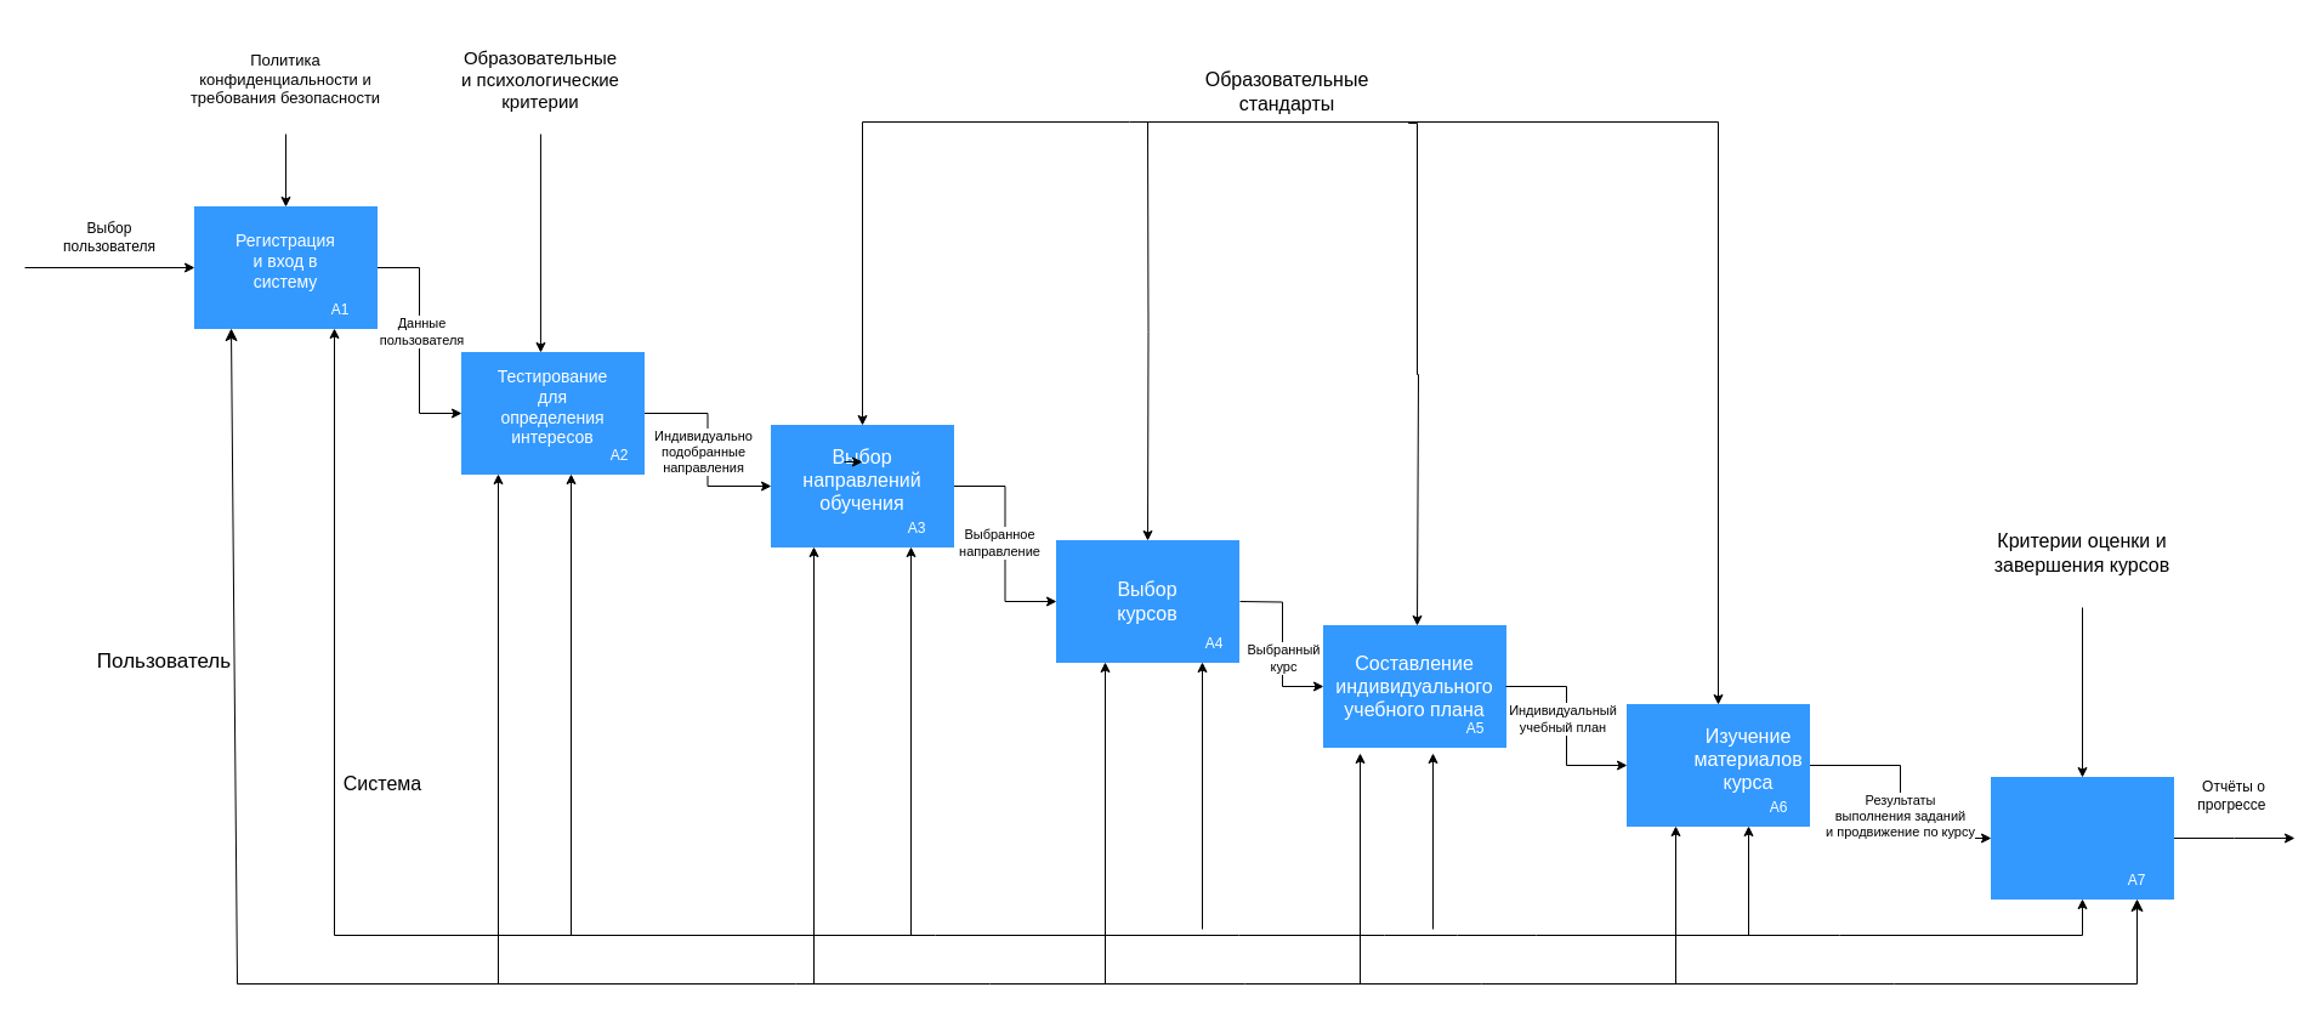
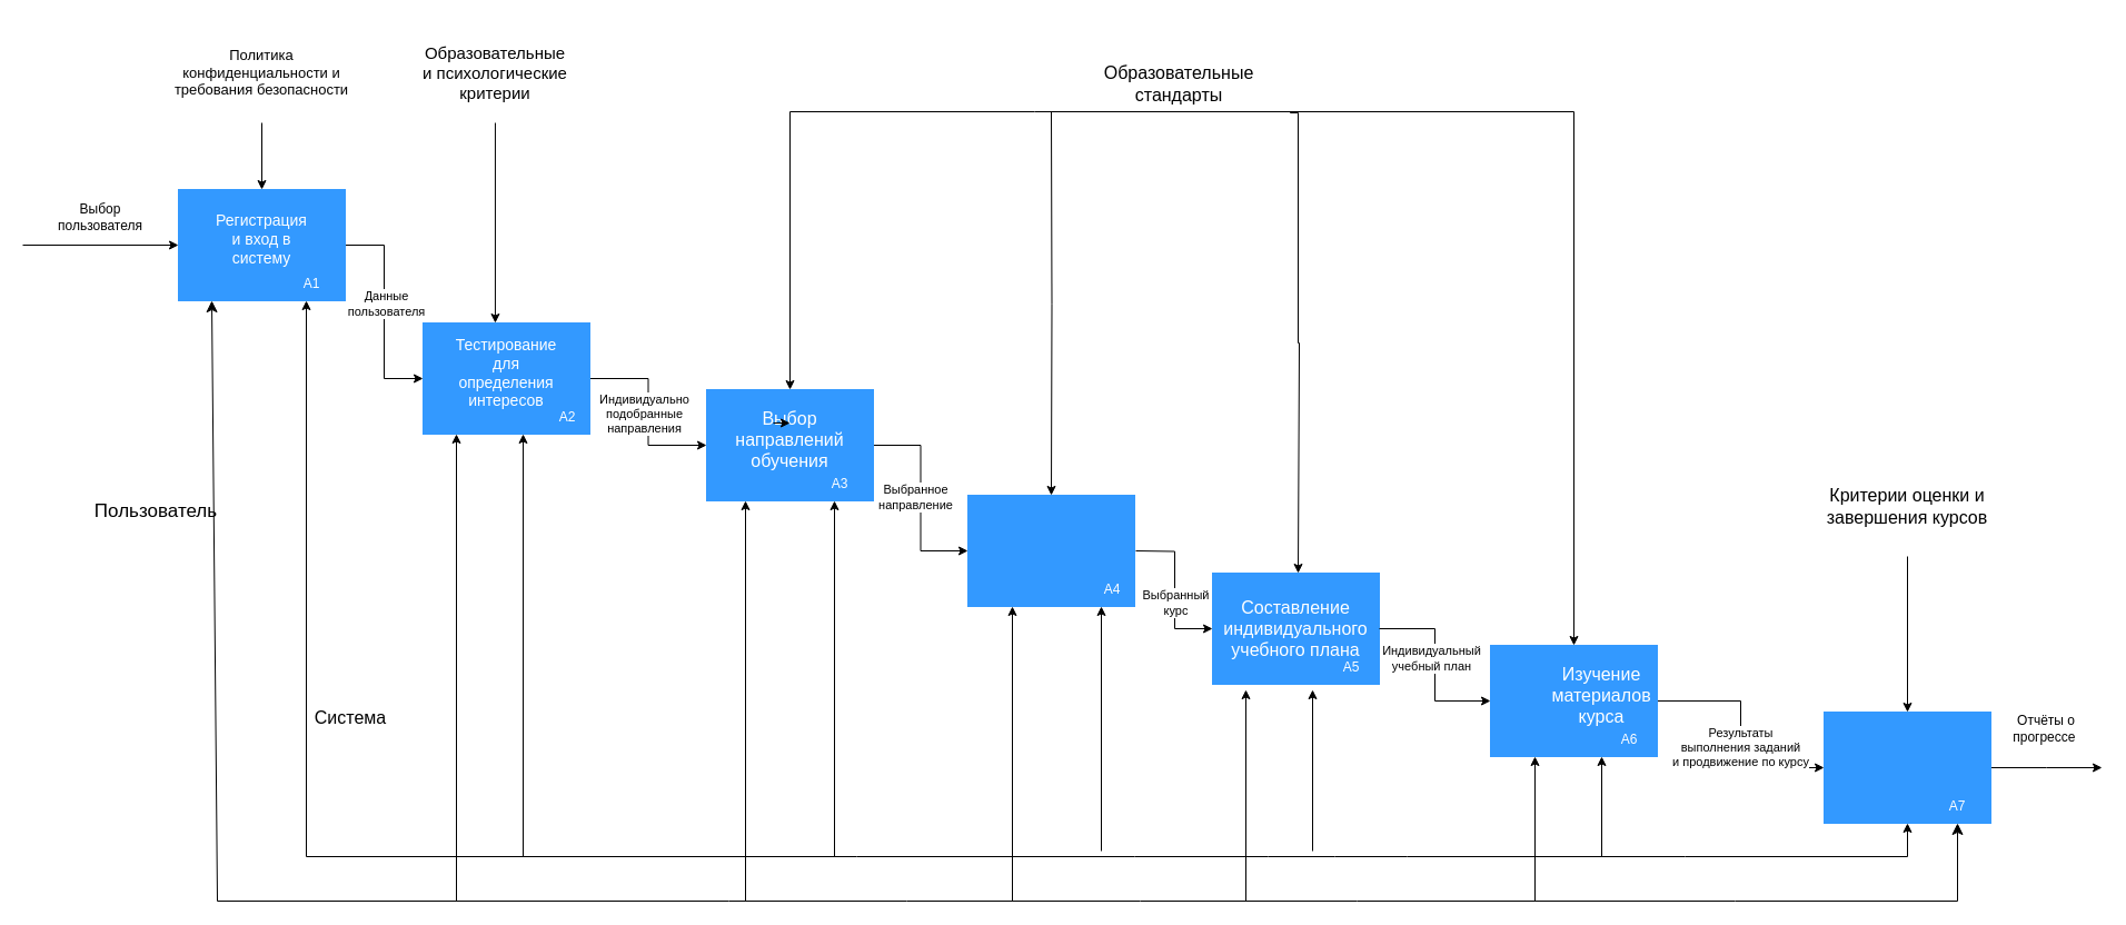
  <mxCell id="0" />
  <mxCell id="1" parent="0" />
  <mxCell id="2" style="edgeStyle=orthogonalEdgeStyle;rounded=0;orthogonalLoop=1;jettySize=auto;html=1;exitX=1;exitY=0.5;exitDx=0;exitDy=0;entryX=0;entryY=0.5;entryDx=0;entryDy=0;" parent="1" source="4" target="9" edge="1"><mxGeometry relative="1" as="geometry" /></mxCell>
  <mxCell id="3" value="Данные&lt;div&gt;пользователя&lt;/div&gt;" style="edgeLabel;html=1;align=center;verticalAlign=middle;resizable=0;points=[];" parent="2" vertex="1" connectable="0"><mxGeometry x="-0.086" y="1" relative="1" as="geometry"><mxPoint as="offset" /></mxGeometry></mxCell>
  <mxCell id="4" value="" style="rounded=0;whiteSpace=wrap;html=1;strokeColor=#3399FF;fillColor=#3399FF;" parent="1" vertex="1"><mxGeometry x="160" y="170" width="150" height="100" as="geometry" /></mxCell>
  <mxCell id="5" value="&lt;font color=&quot;#ffffff&quot;&gt;A1&lt;/font&gt;" style="text;html=1;align=center;verticalAlign=middle;whiteSpace=wrap;rounded=0;" parent="1" vertex="1"><mxGeometry x="250" y="240" width="60" height="30" as="geometry" /></mxCell>
  <mxCell id="6" value="&lt;font style=&quot;font-size: 14px;&quot; color=&quot;#ffffff&quot;&gt;Регистрация и вход в систему&lt;/font&gt;" style="text;html=1;align=center;verticalAlign=middle;whiteSpace=wrap;rounded=0;" parent="1" vertex="1"><mxGeometry x="205" y="200" width="60" height="30" as="geometry" /></mxCell>
  <mxCell id="7" style="edgeStyle=orthogonalEdgeStyle;rounded=0;orthogonalLoop=1;jettySize=auto;html=1;exitX=1;exitY=0.5;exitDx=0;exitDy=0;entryX=0;entryY=0.5;entryDx=0;entryDy=0;" parent="1" source="9" target="27" edge="1"><mxGeometry relative="1" as="geometry" /></mxCell>
  <mxCell id="8" value="Индивидуально&lt;div&gt;подобранные&lt;/div&gt;&lt;div&gt;направления&lt;/div&gt;" style="edgeLabel;html=1;align=center;verticalAlign=middle;resizable=0;points=[];" parent="7" vertex="1" connectable="0"><mxGeometry x="-0.093" y="-4" relative="1" as="geometry"><mxPoint y="9" as="offset" /></mxGeometry></mxCell>
  <mxCell id="9" value="" style="rounded=0;whiteSpace=wrap;html=1;strokeColor=#3399FF;fillColor=#3399FF;" parent="1" vertex="1"><mxGeometry x="380" y="290" width="150" height="100" as="geometry" /></mxCell>
  <mxCell id="10" value="&lt;font color=&quot;#ffffff&quot;&gt;A2&lt;/font&gt;" style="text;html=1;align=center;verticalAlign=middle;whiteSpace=wrap;rounded=0;" parent="1" vertex="1"><mxGeometry x="480" y="360" width="60" height="30" as="geometry" /></mxCell>
  <mxCell id="11" value="&lt;font style=&quot;font-size: 14px;&quot; color=&quot;#ffffff&quot;&gt;Тестирование&lt;/font&gt;&lt;div style=&quot;font-size: 14px;&quot;&gt;&lt;font style=&quot;font-size: 14px;&quot; color=&quot;#ffffff&quot;&gt;для определения интересов&lt;/font&gt;&lt;/div&gt;" style="text;html=1;align=center;verticalAlign=middle;whiteSpace=wrap;rounded=0;" parent="1" vertex="1"><mxGeometry x="425" y="320" width="60" height="30" as="geometry" /></mxCell>
  <mxCell id="12" style="edgeStyle=orthogonalEdgeStyle;rounded=0;orthogonalLoop=1;jettySize=auto;html=1;exitX=1;exitY=0.5;exitDx=0;exitDy=0;entryX=0;entryY=0.5;entryDx=0;entryDy=0;" parent="1" target="57" edge="1"><mxGeometry relative="1" as="geometry"><mxPoint x="1021" y="495" as="sourcePoint" /><mxPoint x="1101" y="570" as="targetPoint" /></mxGeometry></mxCell>
  <mxCell id="13" value="Выбранный&lt;div&gt;курс&lt;/div&gt;" style="edgeLabel;html=1;align=center;verticalAlign=middle;resizable=0;points=[];" parent="12" vertex="1" connectable="0"><mxGeometry x="-0.236" y="1" relative="1" as="geometry"><mxPoint x="-1" y="28" as="offset" /></mxGeometry></mxCell>
  <mxCell id="14" value="" style="rounded=0;whiteSpace=wrap;html=1;strokeColor=#3399FF;fillColor=#3399FF;" parent="1" vertex="1"><mxGeometry x="870" y="445" width="150" height="100" as="geometry" /></mxCell>
  <mxCell id="15" value="&lt;font color=&quot;#ffffff&quot;&gt;A4&lt;/font&gt;" style="text;html=1;align=center;verticalAlign=middle;whiteSpace=wrap;rounded=0;" parent="1" vertex="1"><mxGeometry x="970" y="515" width="60" height="30" as="geometry" /></mxCell>
- <mxCell id="16" value="&lt;span style=&quot;color: rgb(255, 255, 255);&quot;&gt;&lt;font style=&quot;font-size: 16px;&quot;&gt;Выбор курсов&lt;/font&gt;&lt;/span&gt;" style="text;html=1;align=center;verticalAlign=middle;whiteSpace=wrap;rounded=0;" parent="1" vertex="1"><mxGeometry x="915" y="480" width="60" height="30" as="geometry" /></mxCell>
  <mxCell id="17" style="edgeStyle=orthogonalEdgeStyle;rounded=0;orthogonalLoop=1;jettySize=auto;html=1;exitX=1;exitY=0.5;exitDx=0;exitDy=0;" parent="1" source="53" target="20" edge="1"><mxGeometry relative="1" as="geometry" /></mxCell>
  <mxCell id="18" value="Результаты&lt;div&gt;выполнения заданий&lt;/div&gt;&lt;div&gt;и продвижение по курсу&lt;/div&gt;" style="edgeLabel;html=1;align=center;verticalAlign=middle;resizable=0;points=[];" parent="17" vertex="1" connectable="0"><mxGeometry x="-0.295" y="-1" relative="1" as="geometry"><mxPoint y="40" as="offset" /></mxGeometry></mxCell>
  <mxCell id="19" style="edgeStyle=orthogonalEdgeStyle;rounded=0;orthogonalLoop=1;jettySize=auto;html=1;" parent="1" source="20" edge="1"><mxGeometry relative="1" as="geometry"><mxPoint x="1890" y="690" as="targetPoint" /></mxGeometry></mxCell>
  <mxCell id="20" value="" style="rounded=0;whiteSpace=wrap;html=1;strokeColor=#3399FF;fillColor=#3399FF;" parent="1" vertex="1"><mxGeometry x="1640" y="640" width="150" height="100" as="geometry" /></mxCell>
  <mxCell id="21" value="&lt;font color=&quot;#ffffff&quot;&gt;A7&lt;/font&gt;" style="text;html=1;align=center;verticalAlign=middle;whiteSpace=wrap;rounded=0;" parent="1" vertex="1"><mxGeometry x="1730" y="710" width="60" height="30" as="geometry" /></mxCell>
  <mxCell id="22" style="edgeStyle=orthogonalEdgeStyle;rounded=0;orthogonalLoop=1;jettySize=auto;html=1;entryX=0.5;entryY=0;entryDx=0;entryDy=0;" parent="1" source="23" target="4" edge="1"><mxGeometry relative="1" as="geometry" /></mxCell>
  <mxCell id="23" value="&lt;font style=&quot;font-size: 13px;&quot;&gt;Политика конфиденциальности и требования безопасности&lt;/font&gt;" style="text;html=1;align=center;verticalAlign=middle;whiteSpace=wrap;rounded=0;" parent="1" vertex="1"><mxGeometry x="150" y="20" width="170" height="90" as="geometry" /></mxCell>
  <mxCell id="24" value="Выбор&lt;div&gt;пользователя&lt;/div&gt;" style="text;html=1;align=center;verticalAlign=middle;whiteSpace=wrap;rounded=0;" parent="1" vertex="1"><mxGeometry y="180" width="60" height="30" as="geometry" x="60" /></mxCell>
  <mxCell id="25" style="edgeStyle=orthogonalEdgeStyle;rounded=0;orthogonalLoop=1;jettySize=auto;html=1;exitX=1;exitY=0.5;exitDx=0;exitDy=0;" parent="1" source="27" target="14" edge="1"><mxGeometry relative="1" as="geometry" /></mxCell>
  <mxCell id="26" value="Выбранное&lt;div&gt;направление&lt;/div&gt;" style="edgeLabel;html=1;align=center;verticalAlign=middle;resizable=0;points=[];" parent="25" vertex="1" connectable="0"><mxGeometry x="-0.009" y="-5" relative="1" as="geometry"><mxPoint as="offset" /></mxGeometry></mxCell>
  <mxCell id="27" value="" style="rounded=0;whiteSpace=wrap;html=1;strokeColor=#3399FF;fillColor=#3399FF;" parent="1" vertex="1"><mxGeometry x="635" y="350" width="150" height="100" as="geometry" /></mxCell>
  <mxCell id="28" value="&lt;font color=&quot;#ffffff&quot;&gt;A3&lt;/font&gt;" style="text;html=1;align=center;verticalAlign=middle;whiteSpace=wrap;rounded=0;" parent="1" vertex="1"><mxGeometry x="725" y="420" width="60" height="30" as="geometry" /></mxCell>
  <mxCell id="29" value="&lt;font style=&quot;font-size: 16px;&quot; color=&quot;#ffffff&quot;&gt;Выбор направлений обучения&lt;/font&gt;" style="text;html=1;align=center;verticalAlign=middle;whiteSpace=wrap;rounded=0;" parent="1" vertex="1"><mxGeometry x="680" y="380" width="60" height="30" as="geometry" /></mxCell>
  <mxCell id="30" value="" style="edgeStyle=none;orthogonalLoop=1;jettySize=auto;html=1;endArrow=classic;startArrow=classic;endSize=8;startSize=8;rounded=0;exitX=0.5;exitY=1;exitDx=0;exitDy=0;entryX=0.5;entryY=1;entryDx=0;entryDy=0;" parent="1" target="21" edge="1"><mxGeometry width="100" relative="1" as="geometry"><mxPoint x="190" y="270" as="sourcePoint" /><mxPoint x="1320" y="770" as="targetPoint" /><Array as="points"><mxPoint x="195" y="810" /><mxPoint x="655" y="810" /><mxPoint x="815" y="810" /><mxPoint x="1025" y="810" /><mxPoint x="1220" y="810" /><mxPoint x="1560" y="810" /><mxPoint x="1760" y="810" /></Array></mxGeometry></mxCell>
  <mxCell id="31" value="" style="endArrow=classic;startArrow=classic;html=1;rounded=0;exitX=0.5;exitY=1;exitDx=0;exitDy=0;" parent="1" source="20" edge="1"><mxGeometry width="50" height="50" relative="1" as="geometry"><mxPoint x="1260" y="770" as="sourcePoint" /><mxPoint x="275" y="270" as="targetPoint" /><Array as="points"><mxPoint x="1715" y="770" /><mxPoint x="1515" y="770" /><mxPoint x="1265" y="770" /><mxPoint x="1200" y="770" /><mxPoint x="1140" y="770" /><mxPoint x="1020" y="770" /><mxPoint x="770" y="770" /><mxPoint x="275" y="770" /></Array></mxGeometry></mxCell>
  <mxCell id="32" value="" style="endArrow=classic;startArrow=classic;html=1;rounded=0;exitX=0.5;exitY=0;exitDx=0;exitDy=0;entryX=0.5;entryY=0;entryDx=0;entryDy=0;" parent="1" source="27" target="53" edge="1"><mxGeometry width="50" height="50" relative="1" as="geometry"><mxPoint x="650" y="320" as="sourcePoint" /><mxPoint x="1195" y="390" as="targetPoint" /><Array as="points"><mxPoint x="710" y="100" /><mxPoint x="930" y="100" /><mxPoint x="1415" y="100" /></Array></mxGeometry></mxCell>
  <mxCell id="33" style="edgeStyle=orthogonalEdgeStyle;rounded=0;orthogonalLoop=1;jettySize=auto;html=1;entryX=0.5;entryY=0;entryDx=0;entryDy=0;" parent="1" target="14" edge="1"><mxGeometry relative="1" as="geometry"><mxPoint x="945" y="100" as="sourcePoint" /></mxGeometry></mxCell>
  <mxCell id="34" value="&lt;font style=&quot;font-size: 16px;&quot;&gt;Образовательные&lt;/font&gt;&lt;div style=&quot;font-size: 16px;&quot;&gt;&lt;font style=&quot;font-size: 16px;&quot;&gt;стандарты&lt;/font&gt;&lt;/div&gt;" style="text;html=1;align=center;verticalAlign=middle;whiteSpace=wrap;rounded=0;" parent="1" vertex="1"><mxGeometry x="975" y="30" width="170" height="90" as="geometry" /></mxCell>
- <mxCell id="35" value="&lt;font style=&quot;font-size: 17px;&quot;&gt;Пользователь&lt;/font&gt;" style="text;html=1;align=center;verticalAlign=middle;whiteSpace=wrap;rounded=0;" parent="1" vertex="1"><mxGeometry x="50" y="500" width="170" height="90" as="geometry" /></mxCell>
+ <mxCell id="35" value="&lt;font style=&quot;font-size: 17px;&quot;&gt;Пользователь&lt;/font&gt;" style="text;html=1;align=center;verticalAlign=middle;whiteSpace=wrap;rounded=0;" parent="1" vertex="1"><mxGeometry x="55" y="415" width="170" height="90" as="geometry" /></mxCell>
  <mxCell id="36" value="&lt;font style=&quot;font-size: 16px;&quot;&gt;Система&lt;/font&gt;" style="text;html=1;align=center;verticalAlign=middle;whiteSpace=wrap;rounded=0;" parent="1" vertex="1"><mxGeometry x="230" y="600" width="170" height="90" as="geometry" /></mxCell>
  <mxCell id="37" value="" style="endArrow=classic;html=1;rounded=0;entryX=0;entryY=0.5;entryDx=0;entryDy=0;" parent="1" target="4" edge="1"><mxGeometry width="50" height="50" relative="1" as="geometry"><mxPoint x="20" y="220" as="sourcePoint" /><mxPoint x="100" y="220" as="targetPoint" /></mxGeometry></mxCell>
  <mxCell id="38" value="" style="endArrow=classic;html=1;rounded=0;" parent="1" edge="1"><mxGeometry width="50" height="50" relative="1" as="geometry"><mxPoint x="470" y="770" as="sourcePoint" /><mxPoint x="470" y="390" as="targetPoint" /></mxGeometry></mxCell>
  <mxCell id="39" value="" style="endArrow=classic;html=1;rounded=0;entryX=0.5;entryY=1;entryDx=0;entryDy=0;" parent="1" edge="1"><mxGeometry width="50" height="50" relative="1" as="geometry"><mxPoint x="750" y="770" as="sourcePoint" /><mxPoint x="750" y="450" as="targetPoint" /></mxGeometry></mxCell>
  <mxCell id="40" value="" style="endArrow=classic;html=1;rounded=0;entryX=0.5;entryY=1;entryDx=0;entryDy=0;" parent="1" edge="1"><mxGeometry width="50" height="50" relative="1" as="geometry"><mxPoint x="990" y="765" as="sourcePoint" /><mxPoint x="990" y="545" as="targetPoint" /></mxGeometry></mxCell>
  <mxCell id="41" value="" style="endArrow=classic;html=1;rounded=0;" parent="1" edge="1"><mxGeometry width="50" height="50" relative="1" as="geometry"><mxPoint x="1180" y="765" as="sourcePoint" /><mxPoint x="1180" y="620" as="targetPoint" /></mxGeometry></mxCell>
  <mxCell id="42" value="" style="endArrow=classic;html=1;rounded=0;" parent="1" edge="1"><mxGeometry width="50" height="50" relative="1" as="geometry"><mxPoint x="1120" y="810" as="sourcePoint" /><mxPoint x="1120" y="620" as="targetPoint" /></mxGeometry></mxCell>
  <mxCell id="43" value="" style="endArrow=classic;html=1;rounded=0;entryX=0.5;entryY=1;entryDx=0;entryDy=0;" parent="1" edge="1"><mxGeometry width="50" height="50" relative="1" as="geometry"><mxPoint x="910" y="810" as="sourcePoint" /><mxPoint x="910" y="545" as="targetPoint" /></mxGeometry></mxCell>
  <mxCell id="44" value="" style="endArrow=classic;html=1;rounded=0;entryX=0.5;entryY=1;entryDx=0;entryDy=0;" parent="1" edge="1"><mxGeometry width="50" height="50" relative="1" as="geometry"><mxPoint x="670" y="810" as="sourcePoint" /><mxPoint x="670" y="450" as="targetPoint" /></mxGeometry></mxCell>
  <mxCell id="45" value="" style="endArrow=classic;html=1;rounded=0;" parent="1" edge="1"><mxGeometry width="50" height="50" relative="1" as="geometry"><mxPoint x="410" y="810" as="sourcePoint" /><mxPoint x="410" y="390" as="targetPoint" /></mxGeometry></mxCell>
  <mxCell id="46" style="edgeStyle=orthogonalEdgeStyle;rounded=0;orthogonalLoop=1;jettySize=auto;html=1;entryX=0.433;entryY=0;entryDx=0;entryDy=0;entryPerimeter=0;" parent="1" source="47" target="9" edge="1"><mxGeometry relative="1" as="geometry"><mxPoint x="445" y="280" as="targetPoint" /></mxGeometry></mxCell>
  <mxCell id="47" value="&lt;font style=&quot;font-size: 15px;&quot;&gt;Образовательные&lt;/font&gt;&lt;div style=&quot;font-size: 15px;&quot;&gt;&lt;font style=&quot;font-size: 15px;&quot;&gt;и психологические&lt;/font&gt;&lt;/div&gt;&lt;div style=&quot;font-size: 15px;&quot;&gt;&lt;font style=&quot;font-size: 15px;&quot;&gt;критерии&lt;/font&gt;&lt;/div&gt;" style="text;html=1;align=center;verticalAlign=middle;whiteSpace=wrap;rounded=0;" parent="1" vertex="1"><mxGeometry x="360" y="20" width="170" height="90" as="geometry" /></mxCell>
  <mxCell id="48" value="Отчёты о прогрессе&amp;nbsp;" style="text;html=1;align=center;verticalAlign=middle;whiteSpace=wrap;rounded=0;" parent="1" vertex="1"><mxGeometry x="1810" y="640" width="60" height="30" as="geometry" /></mxCell>
  <mxCell id="49" style="edgeStyle=orthogonalEdgeStyle;rounded=0;orthogonalLoop=1;jettySize=auto;html=1;exitX=0.25;exitY=0;exitDx=0;exitDy=0;entryX=0.5;entryY=0;entryDx=0;entryDy=0;" parent="1" source="29" target="29" edge="1"><mxGeometry relative="1" as="geometry" /></mxCell>
  <mxCell id="50" style="edgeStyle=orthogonalEdgeStyle;rounded=0;orthogonalLoop=1;jettySize=auto;html=1;entryX=0.5;entryY=0;entryDx=0;entryDy=0;" parent="1" source="51" target="20" edge="1"><mxGeometry relative="1" as="geometry" /></mxCell>
  <mxCell id="51" value="&lt;span style=&quot;font-size: 16px;&quot;&gt;Критерии оценки и завершения курсов&lt;/span&gt;" style="text;html=1;align=center;verticalAlign=middle;whiteSpace=wrap;rounded=0;" parent="1" vertex="1"><mxGeometry x="1630" y="410" width="170" height="90" as="geometry" /></mxCell>
  <mxCell id="52" value="" style="group" vertex="1" connectable="0" parent="1"><mxGeometry x="1340" y="580" width="155" height="100" as="geometry" /></mxCell>
  <mxCell id="53" value="" style="rounded=0;whiteSpace=wrap;html=1;strokeColor=#3399FF;fillColor=#3399FF;" parent="52" vertex="1"><mxGeometry width="150" height="100" as="geometry" /></mxCell>
  <mxCell id="54" value="&lt;font color=&quot;#ffffff&quot;&gt;A6&lt;/font&gt;" style="text;html=1;align=center;verticalAlign=middle;whiteSpace=wrap;rounded=0;" parent="52" vertex="1"><mxGeometry x="95" y="70" width="60" height="30" as="geometry" /></mxCell>
  <mxCell id="55" value="&lt;font style=&quot;font-size: 16px;&quot; color=&quot;#ffffff&quot;&gt;Изучение материалов курса&lt;/font&gt;" style="text;html=1;align=center;verticalAlign=middle;whiteSpace=wrap;rounded=0;" parent="52" vertex="1"><mxGeometry x="70" y="30" width="60" height="30" as="geometry" /></mxCell>
  <mxCell id="56" value="" style="group" vertex="1" connectable="0" parent="1"><mxGeometry x="1090" y="515" width="155" height="100" as="geometry" /></mxCell>
  <mxCell id="57" value="" style="rounded=0;whiteSpace=wrap;html=1;strokeColor=#3399FF;fillColor=#3399FF;" vertex="1" parent="56"><mxGeometry width="150" height="100" as="geometry" /></mxCell>
  <mxCell id="58" value="&lt;font color=&quot;#ffffff&quot;&gt;A5&lt;/font&gt;" style="text;html=1;align=center;verticalAlign=middle;whiteSpace=wrap;rounded=0;" vertex="1" parent="56"><mxGeometry x="95" y="70" width="60" height="30" as="geometry" /></mxCell>
  <mxCell id="59" value="&lt;font color=&quot;#ffffff&quot;&gt;&lt;span style=&quot;font-size: 16px;&quot;&gt;Составление&lt;/span&gt;&lt;/font&gt;&lt;div&gt;&lt;font color=&quot;#ffffff&quot;&gt;&lt;span style=&quot;font-size: 16px;&quot;&gt;индивидуального&lt;/span&gt;&lt;/font&gt;&lt;/div&gt;&lt;div&gt;&lt;font color=&quot;#ffffff&quot;&gt;&lt;span style=&quot;font-size: 16px;&quot;&gt;учебного плана&lt;/span&gt;&lt;/font&gt;&lt;/div&gt;" style="text;html=1;align=center;verticalAlign=middle;whiteSpace=wrap;rounded=0;" vertex="1" parent="56"><mxGeometry x="45" y="35" width="60" height="30" as="geometry" /></mxCell>
  <mxCell id="60" style="edgeStyle=orthogonalEdgeStyle;rounded=0;orthogonalLoop=1;jettySize=auto;html=1;exitX=1;exitY=0.5;exitDx=0;exitDy=0;entryX=0;entryY=0.5;entryDx=0;entryDy=0;" edge="1" parent="1" source="57" target="53"><mxGeometry relative="1" as="geometry" /></mxCell>
  <mxCell id="61" value="Индивидуальный&lt;div&gt;учебный план&lt;/div&gt;" style="edgeLabel;html=1;align=center;verticalAlign=middle;resizable=0;points=[];" vertex="1" connectable="0" parent="60"><mxGeometry x="-0.082" y="-4" relative="1" as="geometry"><mxPoint as="offset" /></mxGeometry></mxCell>
  <mxCell id="62" value="" style="endArrow=classic;html=1;rounded=0;" edge="1" parent="1"><mxGeometry width="50" height="50" relative="1" as="geometry"><mxPoint x="1440" y="770" as="sourcePoint" /><mxPoint x="1440" y="680" as="targetPoint" /></mxGeometry></mxCell>
  <mxCell id="63" value="" style="endArrow=classic;html=1;rounded=0;" edge="1" parent="1"><mxGeometry width="50" height="50" relative="1" as="geometry"><mxPoint x="1380" y="810" as="sourcePoint" /><mxPoint x="1380" y="680" as="targetPoint" /></mxGeometry></mxCell>
  <mxCell id="64" style="edgeStyle=orthogonalEdgeStyle;rounded=0;orthogonalLoop=1;jettySize=auto;html=1;entryX=0.5;entryY=0;entryDx=0;entryDy=0;" edge="1" parent="1"><mxGeometry relative="1" as="geometry"><mxPoint x="1160" y="100" as="sourcePoint" /><mxPoint x="1167" y="515" as="targetPoint" /><Array as="points"><mxPoint x="1160" y="101" /><mxPoint x="1167" y="101" /><mxPoint x="1167" y="308" /><mxPoint x="1168" y="308" /></Array></mxGeometry></mxCell>
